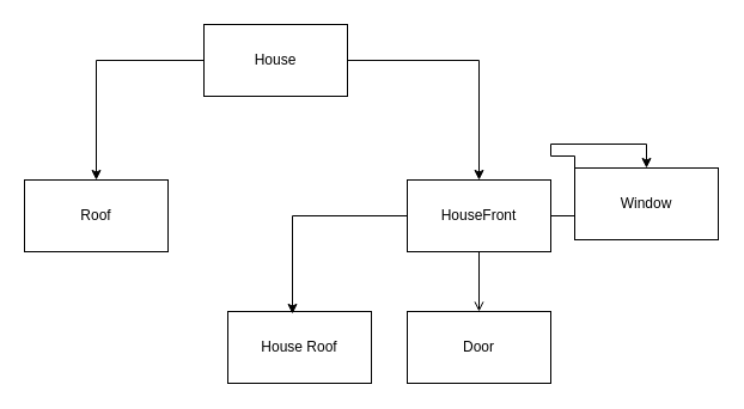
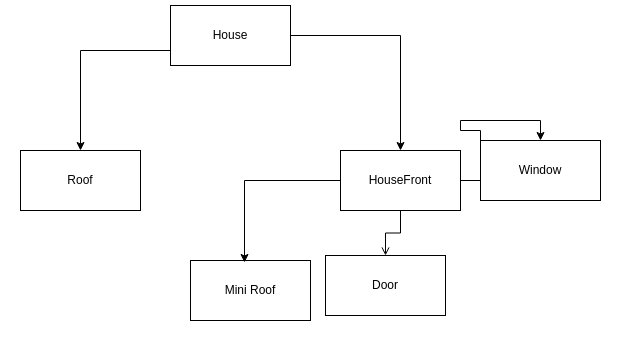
  <mxCell id="0" />
  <mxCell id="1" parent="0" />
  <mxCell id="2" style="edgeStyle=orthogonalEdgeStyle;rounded=0;orthogonalLoop=1;jettySize=auto;html=1;exitX=0;exitY=1;exitDx=0;exitDy=0;" edge="1" parent="1" source="4" target="5"><mxGeometry relative="1" as="geometry"><Array as="points"><mxPoint x="170" y="50" /><mxPoint x="80" y="50" /></Array></mxGeometry></mxCell>
  <mxCell id="3" style="edgeStyle=orthogonalEdgeStyle;rounded=0;orthogonalLoop=1;jettySize=auto;html=1;entryX=0.5;entryY=0;entryDx=0;entryDy=0;" edge="1" parent="1" source="4" target="8"><mxGeometry relative="1" as="geometry" /></mxCell>
- <mxCell id="4" value="House" style="rounded=0;whiteSpace=wrap;html=1;" vertex="1" parent="1"><mxGeometry x="170" y="20" width="120" height="60" as="geometry" /></mxCell>
+ <mxCell id="4" value="House" style="rounded=0;whiteSpace=wrap;html=1;" vertex="1" parent="1"><mxGeometry x="170" y="5" width="120" height="60" as="geometry" /></mxCell>
  <mxCell id="5" value="Roof" style="rounded=0;whiteSpace=wrap;html=1;" vertex="1" parent="1"><mxGeometry x="20" y="150" width="120" height="60" as="geometry" /></mxCell>
  <mxCell id="6" style="edgeStyle=orthogonalEdgeStyle;rounded=0;orthogonalLoop=1;jettySize=auto;html=1;exitX=0.5;exitY=1;exitDx=0;exitDy=0;entryX=0.5;entryY=0;entryDx=0;entryDy=0;endArrow=open;" edge="1" parent="1" source="8" target="10"><mxGeometry relative="1" as="geometry" /></mxCell>
  <mxCell id="7" style="edgeStyle=orthogonalEdgeStyle;rounded=0;orthogonalLoop=1;jettySize=auto;html=1;entryX=0.5;entryY=0;entryDx=0;entryDy=0;" edge="1" parent="1" source="8" target="11"><mxGeometry relative="1" as="geometry" /></mxCell>
  <mxCell id="8" value="HouseFront" style="rounded=0;whiteSpace=wrap;html=1;" vertex="1" parent="1"><mxGeometry x="340" y="150" width="120" height="60" as="geometry" /></mxCell>
- <mxCell id="9" value="House Roof" style="rounded=0;whiteSpace=wrap;html=1;" vertex="1" parent="1"><mxGeometry x="190" y="260" width="120" height="60" as="geometry" /></mxCell>
- <mxCell id="10" value="Door" style="rounded=0;whiteSpace=wrap;html=1;" vertex="1" parent="1"><mxGeometry x="340" y="260" width="120" height="60" as="geometry" /></mxCell>
+ <mxCell id="9" value="Mini Roof" style="rounded=0;whiteSpace=wrap;html=1;" vertex="1" parent="1"><mxGeometry x="190" y="260" width="120" height="60" as="geometry" /></mxCell>
+ <mxCell id="10" value="Door" style="rounded=0;whiteSpace=wrap;html=1;" vertex="1" parent="1"><mxGeometry x="325" y="255" width="120" height="60" as="geometry" /></mxCell>
  <mxCell id="11" value="Window" style="rounded=0;whiteSpace=wrap;html=1;" vertex="1" parent="1"><mxGeometry x="480" y="140" width="120" height="60" as="geometry" /></mxCell>
  <mxCell id="12" style="edgeStyle=orthogonalEdgeStyle;rounded=0;orthogonalLoop=1;jettySize=auto;html=1;entryX=0.45;entryY=0.033;entryDx=0;entryDy=0;entryPerimeter=0;" edge="1" parent="1" source="8" target="9"><mxGeometry relative="1" as="geometry" /></mxCell>
